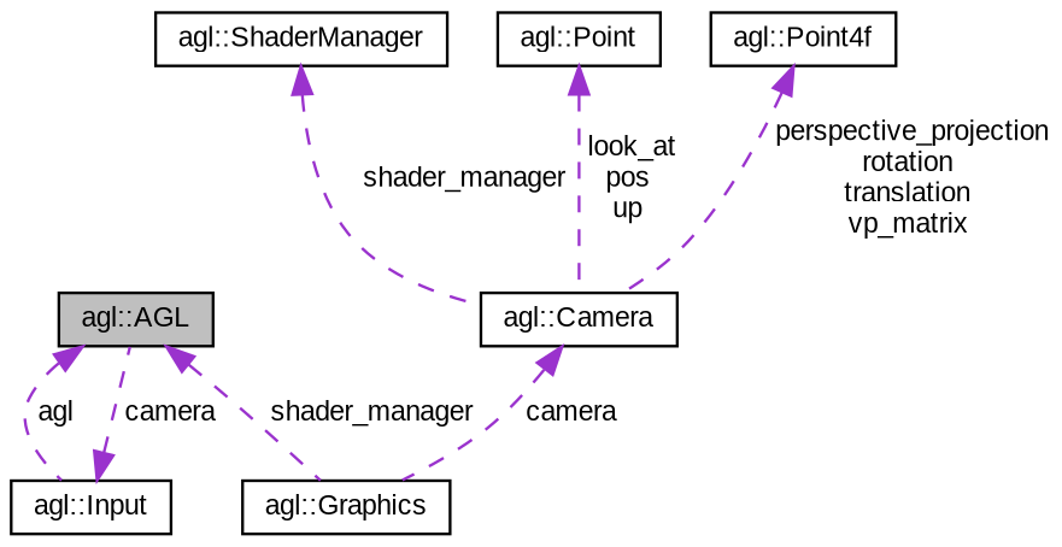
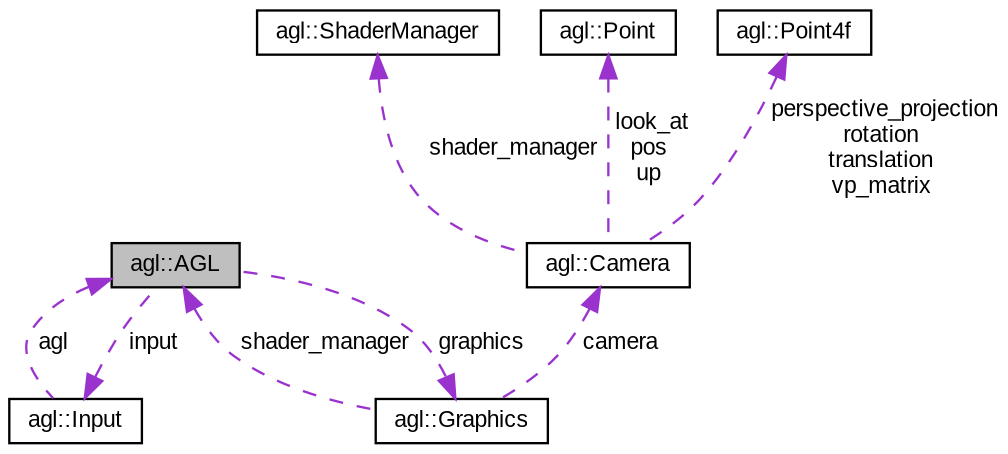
  digraph {
    fontname="Liberation Sans"
    node [color=black fillcolor=white fontname="Liberation Sans" fontsize=10 shape=record style=filled]
    edge [color=darkorchid3 dir=back fontname="Liberation Sans" fontsize=10 labelfontname=Helvetica labelfontsize=10 style=dashed]
    n1 [fillcolor=grey75 fontcolor=black height=0.2 label="agl::AGL" width=0.4]
    n2 [height=0.2 label="agl::Input" width=0.4]
    n3 [height=0.2 label="agl::Graphics" width=0.4]
    n4 [height=0.2 label="agl::ShaderManager" width=0.4]
    n5 [height=0.2 label="agl::Camera" width=0.4]
    n6 [height=0.2 label="agl::Point" width=0.4]
    n7 [height=0.2 label="agl::Point4f" width=0.4]
    n1 -> n2 [label=" agl"]
    n1 -> n3 [label=" shader_manager"]
-   n2 -> n1 [label=" camera"]
+   n2 -> n1 [label=" input"]
+   n3 -> n1 [label=" graphics"]
    n4 -> n5 [label=" shader_manager"]
    n5 -> n3 [label=" camera"]
    n6 -> n5 [label=" look_at\npos\nup"]
    n7 -> n5 [label=" perspective_projection\nrotation\ntranslation\nvp_matrix"]
  }
